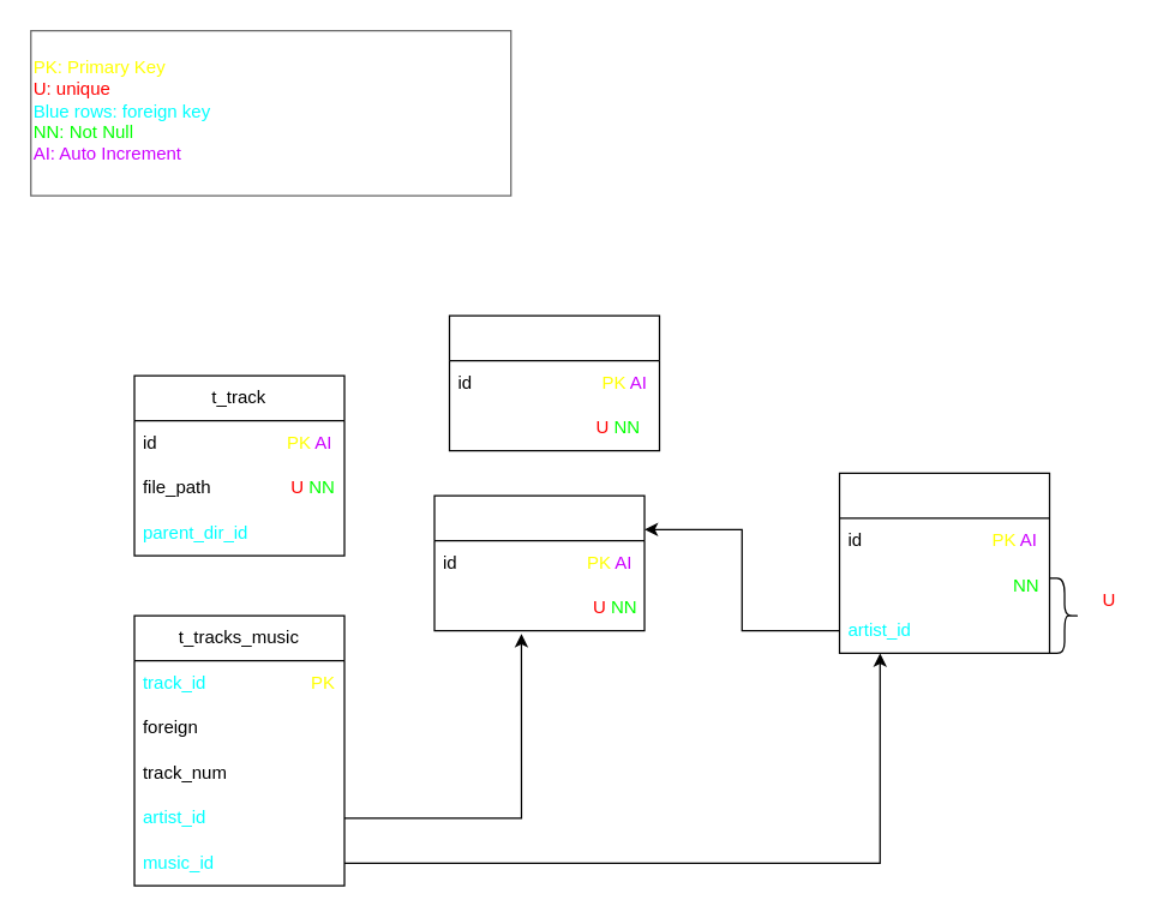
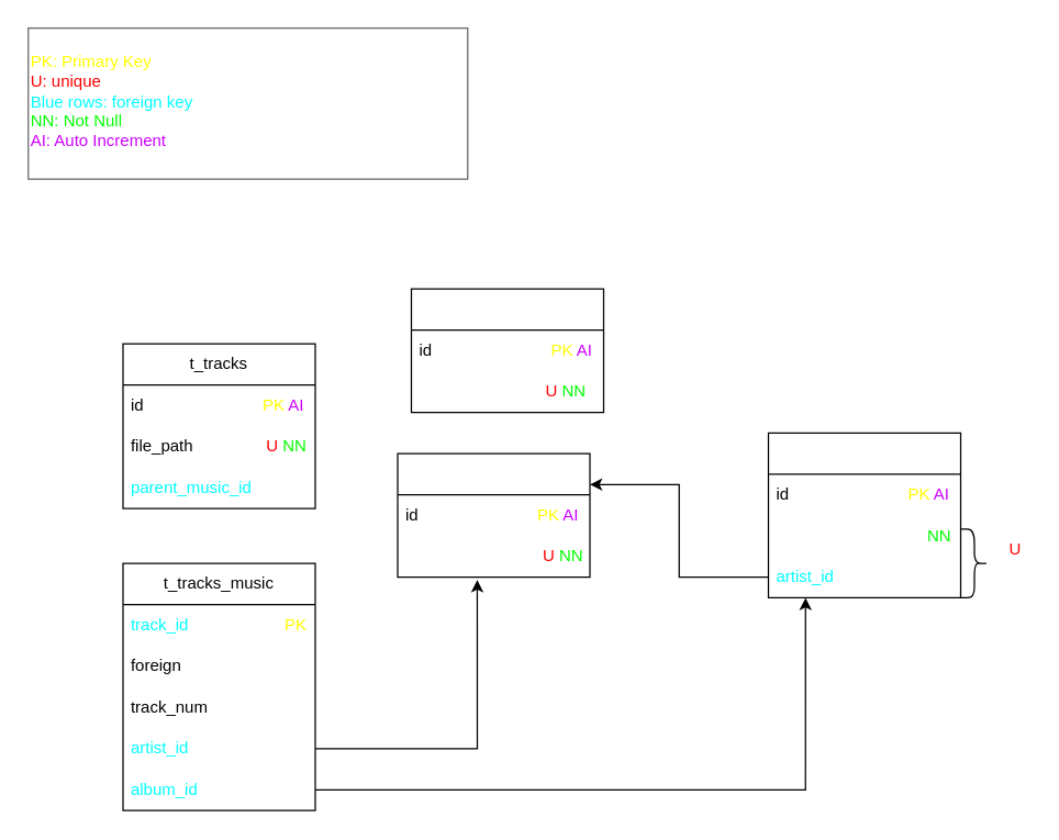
  <mxCell id="0" />
  <mxCell id="1" parent="0" />
- <mxCell id="2" value="t_track" style="swimlane;fontStyle=0;childLayout=stackLayout;horizontal=1;startSize=30;horizontalStack=0;resizeParent=1;resizeParentMax=0;resizeLast=0;collapsible=1;marginBottom=0;whiteSpace=wrap;html=1;" parent="1" vertex="1"><mxGeometry x="89" y="250" width="140" height="120" as="geometry" /></mxCell>
+ <mxCell id="2" value="t_tracks" style="swimlane;fontStyle=0;childLayout=stackLayout;horizontal=1;startSize=30;horizontalStack=0;resizeParent=1;resizeParentMax=0;resizeLast=0;collapsible=1;marginBottom=0;whiteSpace=wrap;html=1;" parent="1" vertex="1"><mxGeometry x="89" y="250" width="140" height="120" as="geometry" /></mxCell>
  <mxCell id="3" value="id&amp;nbsp; &amp;nbsp; &amp;nbsp; &amp;nbsp; &amp;nbsp; &amp;nbsp; &amp;nbsp; &amp;nbsp; &amp;nbsp; &amp;nbsp; &amp;nbsp; &amp;nbsp; &amp;nbsp; &lt;font color=&quot;#ffff00&quot;&gt;PK&lt;/font&gt; &lt;font color=&quot;#cc00ff&quot;&gt;AI&lt;/font&gt;" style="text;strokeColor=none;fillColor=none;align=left;verticalAlign=middle;spacingLeft=4;spacingRight=4;overflow=hidden;points=[[0,0.5],[1,0.5]];portConstraint=eastwest;rotatable=0;whiteSpace=wrap;html=1;" parent="2" vertex="1"><mxGeometry y="30" width="140" height="30" as="geometry" /></mxCell>
  <mxCell id="4" value="file_path&amp;nbsp; &amp;nbsp; &amp;nbsp; &amp;nbsp; &amp;nbsp; &amp;nbsp; &amp;nbsp; &amp;nbsp;&amp;nbsp;&lt;font color=&quot;#ff0000&quot;&gt;U&amp;nbsp;&lt;/font&gt;&lt;font color=&quot;#00ff00&quot;&gt;NN&lt;/font&gt;" style="text;strokeColor=none;fillColor=none;align=left;verticalAlign=middle;spacingLeft=4;spacingRight=4;overflow=hidden;points=[[0,0.5],[1,0.5]];portConstraint=eastwest;rotatable=0;whiteSpace=wrap;html=1;" parent="2" vertex="1"><mxGeometry y="60" width="140" height="30" as="geometry" /></mxCell>
- <mxCell id="5" value="&lt;font color=&quot;#00ffff&quot;&gt;parent_dir_id&lt;/font&gt;" style="text;strokeColor=none;fillColor=none;align=left;verticalAlign=middle;spacingLeft=4;spacingRight=4;overflow=hidden;points=[[0,0.5],[1,0.5]];portConstraint=eastwest;rotatable=0;whiteSpace=wrap;html=1;fontColor=#000000;" parent="2" vertex="1"><mxGeometry y="90" width="140" height="30" as="geometry" /></mxCell>
+ <mxCell id="5" value="&lt;font color=&quot;#00ffff&quot;&gt;parent_music_id&lt;/font&gt;" style="text;strokeColor=none;fillColor=none;align=left;verticalAlign=middle;spacingLeft=4;spacingRight=4;overflow=hidden;points=[[0,0.5],[1,0.5]];portConstraint=eastwest;rotatable=0;whiteSpace=wrap;html=1;fontColor=#000000;" parent="2" vertex="1"><mxGeometry y="90" width="140" height="30" as="geometry" /></mxCell>
  <mxCell id="6" value="&lt;font color=&quot;#ffffff&quot;&gt;t_albums&lt;/font&gt;" style="swimlane;fontStyle=0;childLayout=stackLayout;horizontal=1;startSize=30;horizontalStack=0;resizeParent=1;resizeParentMax=0;resizeLast=0;collapsible=1;marginBottom=0;whiteSpace=wrap;html=1;fontColor=#0000FF;" parent="1" vertex="1"><mxGeometry x="559" y="315" width="140" height="120" as="geometry" /></mxCell>
  <mxCell id="7" value="id&amp;nbsp; &amp;nbsp; &amp;nbsp; &amp;nbsp; &amp;nbsp; &amp;nbsp; &amp;nbsp; &amp;nbsp; &amp;nbsp; &amp;nbsp; &amp;nbsp; &amp;nbsp; &amp;nbsp; &lt;font color=&quot;#ffff00&quot;&gt;PK&lt;/font&gt; &lt;font color=&quot;#cc00ff&quot;&gt;AI&lt;/font&gt;" style="text;strokeColor=none;fillColor=none;align=left;verticalAlign=middle;spacingLeft=4;spacingRight=4;overflow=hidden;points=[[0,0.5],[1,0.5]];portConstraint=eastwest;rotatable=0;whiteSpace=wrap;html=1;" parent="6" vertex="1"><mxGeometry y="30" width="140" height="30" as="geometry" /></mxCell>
  <mxCell id="8" value="&lt;font color=&quot;#ffffff&quot;&gt;name&lt;/font&gt;&lt;font color=&quot;#000000&quot;&gt;&amp;nbsp; &amp;nbsp; &amp;nbsp; &amp;nbsp; &amp;nbsp; &amp;nbsp; &amp;nbsp; &amp;nbsp; &amp;nbsp; &amp;nbsp; &amp;nbsp; &amp;nbsp; &lt;/font&gt;&lt;font color=&quot;#00ff00&quot;&gt;NN&lt;/font&gt;" style="text;strokeColor=none;fillColor=none;align=left;verticalAlign=middle;spacingLeft=4;spacingRight=4;overflow=hidden;points=[[0,0.5],[1,0.5]];portConstraint=eastwest;rotatable=0;whiteSpace=wrap;html=1;fontColor=#0000FF;" parent="6" vertex="1"><mxGeometry y="60" width="140" height="30" as="geometry" /></mxCell>
  <mxCell id="9" value="&lt;font color=&quot;#00ffff&quot;&gt;artist_id&lt;/font&gt;" style="text;strokeColor=none;fillColor=none;align=left;verticalAlign=middle;spacingLeft=4;spacingRight=4;overflow=hidden;points=[[0,0.5],[1,0.5]];portConstraint=eastwest;rotatable=0;whiteSpace=wrap;html=1;fontColor=#0000FF;" parent="6" vertex="1"><mxGeometry y="90" width="140" height="30" as="geometry" /></mxCell>
  <mxCell id="10" value="&lt;font color=&quot;#ffffff&quot;&gt;t_artists&lt;/font&gt;" style="swimlane;fontStyle=0;childLayout=stackLayout;horizontal=1;startSize=30;horizontalStack=0;resizeParent=1;resizeParentMax=0;resizeLast=0;collapsible=1;marginBottom=0;whiteSpace=wrap;html=1;fontColor=#0000FF;" parent="1" vertex="1"><mxGeometry x="289" y="330" width="140" height="90" as="geometry" /></mxCell>
  <mxCell id="11" value="id&amp;nbsp; &amp;nbsp; &amp;nbsp; &amp;nbsp; &amp;nbsp; &amp;nbsp; &amp;nbsp; &amp;nbsp; &amp;nbsp; &amp;nbsp; &amp;nbsp; &amp;nbsp; &amp;nbsp; &lt;font color=&quot;#ffff00&quot;&gt;PK&lt;/font&gt; &lt;font color=&quot;#cc00ff&quot;&gt;AI&lt;/font&gt;" style="text;strokeColor=none;fillColor=none;align=left;verticalAlign=middle;spacingLeft=4;spacingRight=4;overflow=hidden;points=[[0,0.5],[1,0.5]];portConstraint=eastwest;rotatable=0;whiteSpace=wrap;html=1;" parent="10" vertex="1"><mxGeometry y="30" width="140" height="30" as="geometry" /></mxCell>
  <mxCell id="12" value="&lt;font color=&quot;#ffffff&quot;&gt;name&lt;/font&gt;&lt;font color=&quot;#000000&quot;&gt;&amp;nbsp; &amp;nbsp; &amp;nbsp; &amp;nbsp; &amp;nbsp; &amp;nbsp; &amp;nbsp; &amp;nbsp; &amp;nbsp; &amp;nbsp; &amp;nbsp;&lt;/font&gt;&lt;font color=&quot;#ff0000&quot;&gt;U&amp;nbsp;&lt;/font&gt;&lt;font color=&quot;#00ff00&quot;&gt;NN&lt;/font&gt;" style="text;strokeColor=none;fillColor=none;align=left;verticalAlign=middle;spacingLeft=4;spacingRight=4;overflow=hidden;points=[[0,0.5],[1,0.5]];portConstraint=eastwest;rotatable=0;whiteSpace=wrap;html=1;fontColor=#0000FF;" parent="10" vertex="1"><mxGeometry y="60" width="140" height="30" as="geometry" /></mxCell>
  <mxCell id="13" style="edgeStyle=orthogonalEdgeStyle;rounded=0;orthogonalLoop=1;jettySize=auto;html=1;exitX=1;exitY=0.5;exitDx=0;exitDy=0;fontColor=#000000;entryX=0.414;entryY=1.067;entryDx=0;entryDy=0;entryPerimeter=0;" parent="1" source="26" target="12" edge="1"><mxGeometry relative="1" as="geometry"><mxPoint x="290" y="355" as="targetPoint" /><Array as="points"><mxPoint x="347" y="545" /></Array></mxGeometry></mxCell>
  <mxCell id="14" style="edgeStyle=orthogonalEdgeStyle;rounded=0;orthogonalLoop=1;jettySize=auto;html=1;exitX=0;exitY=0.5;exitDx=0;exitDy=0;entryX=1;entryY=0.25;entryDx=0;entryDy=0;fontColor=#000000;" parent="1" source="9" target="10" edge="1"><mxGeometry relative="1" as="geometry" /></mxCell>
  <mxCell id="15" value="&lt;font color=&quot;#ffffff&quot;&gt;t_music_dirs&lt;/font&gt;" style="swimlane;fontStyle=0;childLayout=stackLayout;horizontal=1;startSize=30;horizontalStack=0;resizeParent=1;resizeParentMax=0;resizeLast=0;collapsible=1;marginBottom=0;whiteSpace=wrap;html=1;fontColor=#0000FF;" parent="1" vertex="1"><mxGeometry x="299" y="210" width="140" height="90" as="geometry" /></mxCell>
  <mxCell id="16" value="id&amp;nbsp; &amp;nbsp; &amp;nbsp; &amp;nbsp; &amp;nbsp; &amp;nbsp; &amp;nbsp; &amp;nbsp; &amp;nbsp; &amp;nbsp; &amp;nbsp; &amp;nbsp; &amp;nbsp; &lt;font color=&quot;#ffff00&quot;&gt;PK&lt;/font&gt; &lt;font color=&quot;#cc00ff&quot;&gt;AI&lt;/font&gt;" style="text;strokeColor=none;fillColor=none;align=left;verticalAlign=middle;spacingLeft=4;spacingRight=4;overflow=hidden;points=[[0,0.5],[1,0.5]];portConstraint=eastwest;rotatable=0;whiteSpace=wrap;html=1;" parent="15" vertex="1"><mxGeometry y="30" width="140" height="30" as="geometry" /></mxCell>
  <mxCell id="17" value="&lt;font color=&quot;#ffffff&quot;&gt;file&lt;/font&gt;&lt;font color=&quot;#000000&quot;&gt;&amp;nbsp; &amp;nbsp; &amp;nbsp; &amp;nbsp; &amp;nbsp; &amp;nbsp; &amp;nbsp; &amp;nbsp; &amp;nbsp; &amp;nbsp; &amp;nbsp; &amp;nbsp;&lt;/font&gt;&lt;font color=&quot;#ff0000&quot;&gt;U &lt;/font&gt;&lt;font color=&quot;#00ff00&quot;&gt;NN&lt;/font&gt;" style="text;strokeColor=none;fillColor=none;align=left;verticalAlign=middle;spacingLeft=4;spacingRight=4;overflow=hidden;points=[[0,0.5],[1,0.5]];portConstraint=eastwest;rotatable=0;whiteSpace=wrap;html=1;fontColor=#0000FF;" parent="15" vertex="1"><mxGeometry y="60" width="140" height="30" as="geometry" /></mxCell>
  <mxCell id="18" value="&lt;font color=&quot;#ffffff&quot;&gt;A -&amp;gt; B: Table A has a &lt;u style=&quot;&quot;&gt;Foreign Key&lt;/u&gt; that&amp;nbsp;references table&lt;br&gt;&lt;/font&gt;&lt;font color=&quot;#ffff00&quot;&gt;PK: Primary Key&lt;/font&gt;&lt;br&gt;&lt;font color=&quot;#ff0000&quot;&gt;U: unique&lt;/font&gt;&lt;br&gt;&lt;font color=&quot;#00ffff&quot;&gt;Blue rows: foreign key&lt;/font&gt;&lt;br&gt;&lt;font color=&quot;#00ff00&quot;&gt;NN: Not Null&lt;br&gt;&lt;/font&gt;&lt;font color=&quot;#cc00ff&quot;&gt;AI: Auto Increment&lt;/font&gt;&lt;br&gt;&lt;font color=&quot;#ffffff&quot;&gt;&lt;font style=&quot;font-size: 15px;&quot;&gt;}&lt;/font&gt; Composite constraint&lt;/font&gt;" style="text;html=1;align=left;verticalAlign=middle;whiteSpace=wrap;rounded=0;strokeWidth=1;fillColor=none;strokeColor=#666666;" parent="1" vertex="1"><mxGeometry x="20" y="20" width="320" height="110" as="geometry" /></mxCell>
  <mxCell id="19" value="" style="shape=curlyBracket;whiteSpace=wrap;html=1;rounded=1;flipH=1;labelPosition=right;verticalLabelPosition=middle;align=left;verticalAlign=middle;size=0.5;" parent="1" vertex="1"><mxGeometry x="699" y="385" width="20" height="50" as="geometry" /></mxCell>
  <mxCell id="20" value="&lt;font color=&quot;#ff0000&quot;&gt;U&lt;/font&gt;" style="text;html=1;strokeColor=none;fillColor=none;align=center;verticalAlign=middle;whiteSpace=wrap;rounded=0;" parent="1" vertex="1"><mxGeometry x="729" y="385" width="20" height="30" as="geometry" /></mxCell>
  <mxCell id="21" style="edgeStyle=orthogonalEdgeStyle;rounded=0;orthogonalLoop=1;jettySize=auto;html=1;exitX=1;exitY=0.5;exitDx=0;exitDy=0;entryX=0.193;entryY=1;entryDx=0;entryDy=0;entryPerimeter=0;" parent="1" source="27" target="9" edge="1"><mxGeometry relative="1" as="geometry"><Array as="points"><mxPoint x="586" y="575" /></Array></mxGeometry></mxCell>
  <mxCell id="22" value="t_tracks_music" style="swimlane;fontStyle=0;childLayout=stackLayout;horizontal=1;startSize=30;horizontalStack=0;resizeParent=1;resizeParentMax=0;resizeLast=0;collapsible=1;marginBottom=0;whiteSpace=wrap;html=1;" parent="1" vertex="1"><mxGeometry x="89" y="410" width="140" height="180" as="geometry" /></mxCell>
  <mxCell id="23" value="&lt;font color=&quot;#00ffff&quot;&gt;track_id&lt;/font&gt;&lt;font color=&quot;#0000ff&quot;&gt;&amp;nbsp; &amp;nbsp; &amp;nbsp; &amp;nbsp; &amp;nbsp; &amp;nbsp; &amp;nbsp; &amp;nbsp; &amp;nbsp; &amp;nbsp; &amp;nbsp;&lt;/font&gt;&lt;font color=&quot;#ffff00&quot;&gt;PK&lt;/font&gt;" style="text;strokeColor=none;fillColor=none;align=left;verticalAlign=middle;spacingLeft=4;spacingRight=4;overflow=hidden;points=[[0,0.5],[1,0.5]];portConstraint=eastwest;rotatable=0;whiteSpace=wrap;html=1;" parent="22" vertex="1"><mxGeometry y="30" width="140" height="30" as="geometry" /></mxCell>
  <mxCell id="24" value="foreign" style="text;strokeColor=none;fillColor=none;align=left;verticalAlign=middle;spacingLeft=4;spacingRight=4;overflow=hidden;points=[[0,0.5],[1,0.5]];portConstraint=eastwest;rotatable=0;whiteSpace=wrap;html=1;" parent="22" vertex="1"><mxGeometry y="60" width="140" height="30" as="geometry" /></mxCell>
  <mxCell id="25" value="track_num" style="text;strokeColor=none;fillColor=none;align=left;verticalAlign=middle;spacingLeft=4;spacingRight=4;overflow=hidden;points=[[0,0.5],[1,0.5]];portConstraint=eastwest;rotatable=0;whiteSpace=wrap;html=1;" parent="22" vertex="1"><mxGeometry y="90" width="140" height="30" as="geometry" /></mxCell>
  <mxCell id="26" value="&lt;font color=&quot;#00ffff&quot;&gt;artist_id&lt;/font&gt;" style="text;strokeColor=none;fillColor=none;align=left;verticalAlign=middle;spacingLeft=4;spacingRight=4;overflow=hidden;points=[[0,0.5],[1,0.5]];portConstraint=eastwest;rotatable=0;whiteSpace=wrap;html=1;fontColor=#0000FF;" parent="22" vertex="1"><mxGeometry y="120" width="140" height="30" as="geometry" /></mxCell>
- <mxCell id="27" value="&lt;font color=&quot;#00ffff&quot;&gt;music_id&lt;/font&gt;" style="text;strokeColor=none;fillColor=none;align=left;verticalAlign=middle;spacingLeft=4;spacingRight=4;overflow=hidden;points=[[0,0.5],[1,0.5]];portConstraint=eastwest;rotatable=0;whiteSpace=wrap;html=1;" parent="22" vertex="1"><mxGeometry y="150" width="140" height="30" as="geometry" /></mxCell>
+ <mxCell id="27" value="&lt;font color=&quot;#00ffff&quot;&gt;album_id&lt;/font&gt;" style="text;strokeColor=none;fillColor=none;align=left;verticalAlign=middle;spacingLeft=4;spacingRight=4;overflow=hidden;points=[[0,0.5],[1,0.5]];portConstraint=eastwest;rotatable=0;whiteSpace=wrap;html=1;" parent="22" vertex="1"><mxGeometry y="150" width="140" height="30" as="geometry" /></mxCell>
